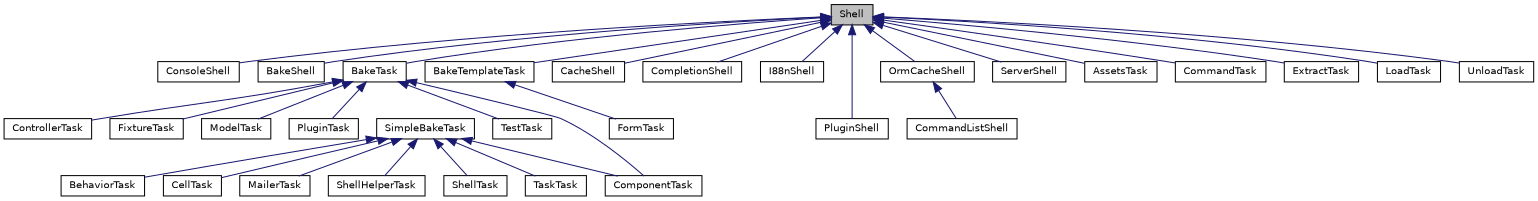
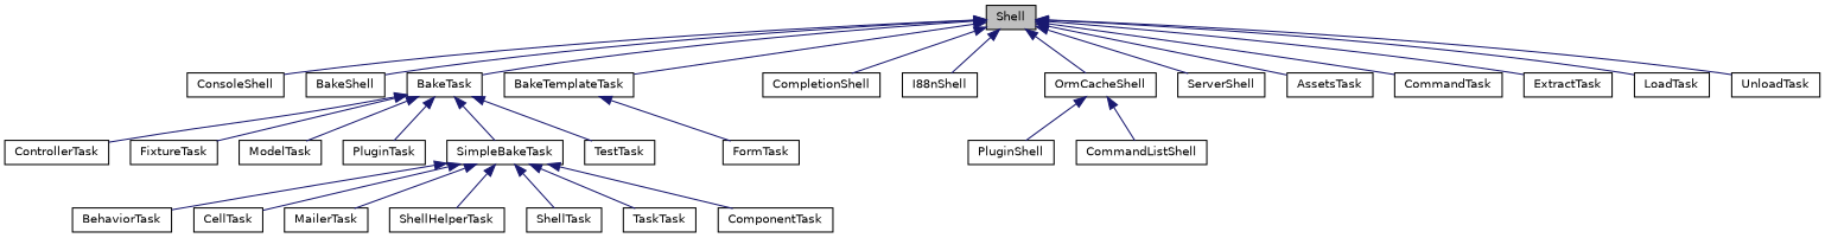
  digraph {
    rankdir=TB
    node [color=black fillcolor=white fontname=Helvetica fontsize=10 shape=record style=filled]
    edge [color=midnightblue dir=back fontname=Helvetica fontsize=10 labelfontname=Helvetica labelfontsize=10 style=solid]
    n1 [fillcolor=grey75 fontcolor=black height=0.2 label=Shell width=0.4]
    n2 [height=0.2 label=ConsoleShell width=0.4]
    n3 [height=0.2 label=BakeShell width=0.4]
    n4 [height=0.2 label=BakeTask width=0.4]
    n5 [height=0.2 label=BakeTemplateTask width=0.4]
-   n6 [height=0.2 label=CacheShell width=0.4]
    n7 [height=0.2 label=CompletionShell width=0.4]
    n8 [height=0.2 label=I88nShell width=0.4]
    n9 [height=0.2 label=OrmCacheShell width=0.4]
    n10 [height=0.2 label=PluginShell width=0.4]
    n11 [height=0.2 label=ServerShell width=0.4]
    n12 [height=0.2 label=AssetsTask width=0.4]
    n13 [height=0.2 label=CommandTask width=0.4]
    n14 [height=0.2 label=ExtractTask width=0.4]
    n15 [height=0.2 label=LoadTask width=0.4]
    n16 [height=0.2 label=UnloadTask width=0.4]
    n17 [height=0.2 label=ControllerTask width=0.4]
    n18 [height=0.2 label=FixtureTask width=0.4]
    n19 [height=0.2 label=ModelTask width=0.4]
    n20 [height=0.2 label=PluginTask width=0.4]
    n21 [height=0.2 label=SimpleBakeTask width=0.4]
    n22 [height=0.2 label=TestTask width=0.4]
    n23 [height=0.2 label=FormTask width=0.4]
    n24 [height=0.2 label=CommandListShell width=0.4]
    n25 [height=0.2 label=BehaviorTask width=0.4]
    n26 [height=0.2 label=CellTask width=0.4]
    n27 [height=0.2 label=ComponentTask width=0.4]
    n28 [height=0.2 label=MailerTask width=0.4]
    n29 [height=0.2 label=ShellHelperTask width=0.4]
    n30 [height=0.2 label=ShellTask width=0.4]
    n31 [height=0.2 label=TaskTask width=0.4]
    n1 -> n2
    n1 -> n3
    n1 -> n4
    n1 -> n5
-   n1 -> n6
    n1 -> n7
    n1 -> n8
    n1 -> n9
-   n1 -> n10
+   n9 -> n10
    n1 -> n11
    n1 -> n12
    n1 -> n13
    n1 -> n14
    n1 -> n15
    n1 -> n16
    n4 -> n17
    n4 -> n18
    n4 -> n19
    n4 -> n20
-   n4 -> n27
+   n4 -> n21
    n4 -> n22
    n5 -> n23
    n9 -> n24
    n21 -> n25
    n21 -> n26
    n21 -> n27
    n21 -> n28
    n21 -> n29
    n21 -> n30
    n21 -> n31
  }
